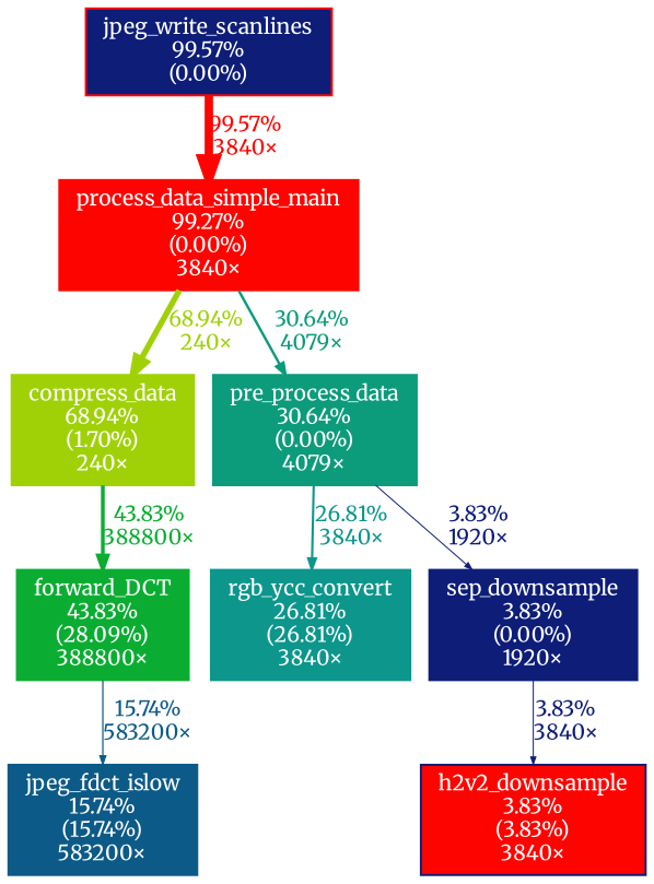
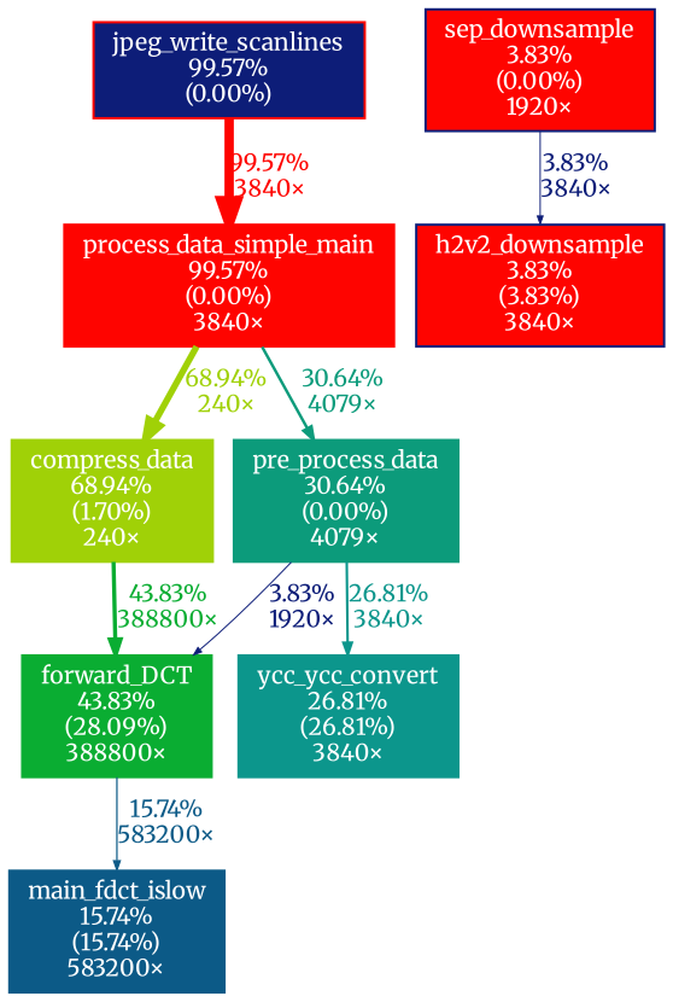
  digraph {
    fontname=Merriweather
    nodesep=0.125
    ranksep=0.25
    node [color="#fe0400" fontcolor="#ffffff" fontname=Merriweather fontsize=10.00 shape=box style=filled]
    edge [arrowsize=0.35 color="#0d1d78" fontcolor="#0d1d78" fontname=Merriweather fontsize=10.00 labeldistance=0.50 penwidth=0.50]
-   n1 [height=0 label="process_data_simple_main\n99.27%\n(0.00%)\n3840×" width=0]
+   n1 [height=0 label="process_data_simple_main\n99.57%\n(0.00%)\n3840×" width=0]
    n2 [color="#a0d107" height=0 label="compress_data\n68.94%\n(1.70%)\n240×" width=0]
    n3 [color="#0c9b7b" height=0 label="pre_process_data\n30.64%\n(0.00%)\n4079×" width=0]
    n4 [color="#0aad32" height=0 label="forward_DCT\n43.83%\n(28.09%)\n388800×" width=0]
-   n5 [color="#0c968c" height=0 label="rgb_ycc_convert\n26.81%\n(26.81%)\n3840×" width=0]
-   n6 [color="#0d1d78" height=0 label="sep_downsample\n3.83%\n(0.00%)\n1920×" width=0]
-   n7 [color="#0c5a87" height=0 label="jpeg_fdct_islow\n15.74%\n(15.74%)\n583200×" width=0]
+   n5 [color="#0c968c" height=0 label="ycc_ycc_convert\n26.81%\n(26.81%)\n3840×" width=0]
+   n6 [color="#0d1d78" height=0 label="sep_downsample\n3.83%\n(0.00%)\n1920×" width=0 fillcolor="#fe0400"]
+   n7 [color="#0c5a87" height=0 label="main_fdct_islow\n15.74%\n(15.74%)\n583200×" width=0]
    n8 [color="#0d1d78" fillcolor="#fe0400" height=0 label="h2v2_downsample\n3.83%\n(3.83%)\n3840×" width=0]
    n9 [fillcolor="#0d1d78" height=0 label="jpeg_write_scanlines\n99.57%\n(0.00%)" width=0]
    n1 -> n2 [arrowsize=0.83 color="#a0d107" fontcolor="#a0d107" label="68.94%\n240×" labeldistance=2.76 penwidth=2.76]
    n1 -> n3 [arrowsize=0.55 color="#0c9b7b" fontcolor="#0c9b7b" label="30.64%\n4079×" labeldistance=1.23 penwidth=1.23]
    n2 -> n4 [arrowsize=0.66 color="#0aad32" fontcolor="#0aad32" label="43.83%\n388800×" labeldistance=1.75 penwidth=1.75]
    n3 -> n5 [arrowsize=0.52 color="#0c968c" fontcolor="#0c968c" label="26.81%\n3840×" labeldistance=1.07 penwidth=1.07]
-   n3 -> n6 [label="3.83%\n1920×"]
+   n3 -> n4 [label="3.83%\n1920×"]
    n4 -> n7 [arrowsize=0.40 color="#0c5a87" fontcolor="#0c5a87" label="15.74%\n583200×" labeldistance=0.63 penwidth=0.63]
    n6 -> n8 [label="3.83%\n3840×"]
    n9 -> n1 [arrowsize=1.00 color="#fe0400" fontcolor="#fe0400" label="99.57%\n3840×" labeldistance=3.98 penwidth=3.98]
  }
